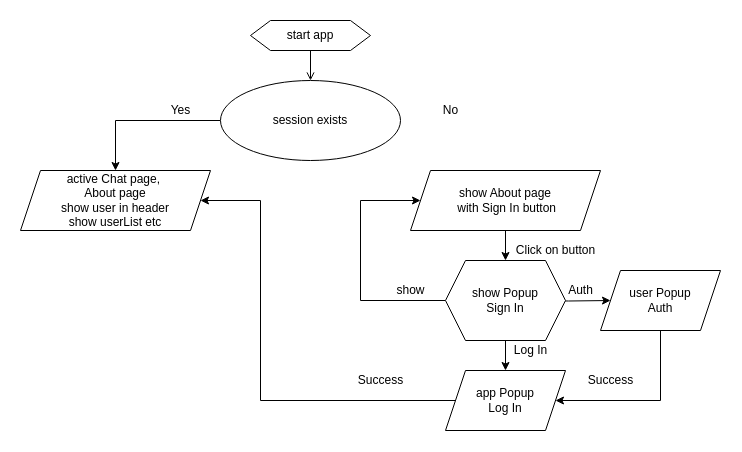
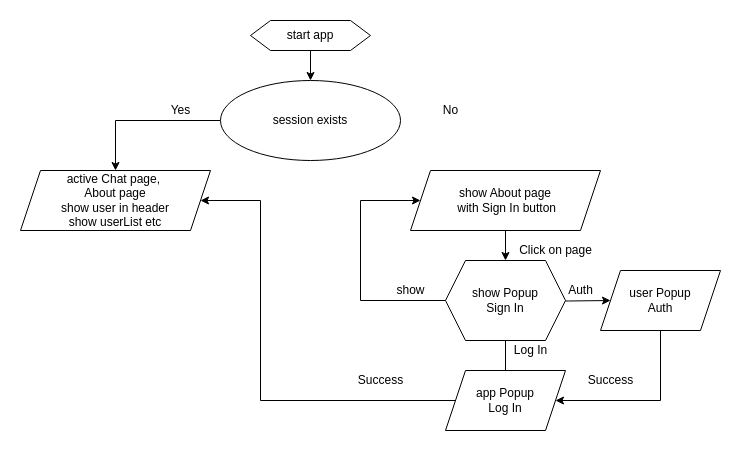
  <mxCell id="0" />
  <mxCell id="1" parent="0" />
- <mxCell id="2" value="" style="edgeStyle=orthogonalEdgeStyle;rounded=0;orthogonalLoop=1;jettySize=auto;html=1;endArrow=open;" edge="1" parent="1" source="3" target="5"><mxGeometry relative="1" as="geometry" /></mxCell>
+ <mxCell id="2" value="" style="edgeStyle=orthogonalEdgeStyle;rounded=0;orthogonalLoop=1;jettySize=auto;html=1;" edge="1" parent="1" source="3" target="5"><mxGeometry relative="1" as="geometry" /></mxCell>
  <mxCell id="3" value="start app" style="shape=hexagon;perimeter=hexagonPerimeter2;whiteSpace=wrap;html=1;fixedSize=1;" vertex="1" parent="1"><mxGeometry x="250" y="20" width="120" height="30" as="geometry" /></mxCell>
  <mxCell id="4" value="" style="edgeStyle=orthogonalEdgeStyle;rounded=0;orthogonalLoop=1;jettySize=auto;html=1;" edge="1" parent="1" source="5" target="6"><mxGeometry relative="1" as="geometry" /></mxCell>
  <mxCell id="5" value="session exists" style="ellipse;whiteSpace=wrap;html=1;" vertex="1" parent="1"><mxGeometry x="220" y="80" width="180" height="80" as="geometry" /></mxCell>
  <mxCell id="6" value="active Chat page,&amp;nbsp;&lt;br&gt;About page&lt;br&gt;show user in header&lt;br&gt;show userList etc" style="shape=parallelogram;perimeter=parallelogramPerimeter;whiteSpace=wrap;html=1;fixedSize=1;" vertex="1" parent="1"><mxGeometry x="20" y="170" width="190" height="60" as="geometry" /></mxCell>
  <mxCell id="7" value="Yes" style="text;html=1;align=center;verticalAlign=middle;resizable=0;points=[];autosize=1;strokeColor=none;" vertex="1" parent="1"><mxGeometry x="160" y="100" width="40" height="20" as="geometry" /></mxCell>
  <mxCell id="8" value="" style="edgeStyle=orthogonalEdgeStyle;rounded=0;orthogonalLoop=1;jettySize=auto;html=1;entryX=0.5;entryY=0;entryDx=0;entryDy=0;" edge="1" parent="1" source="9" target="18"><mxGeometry relative="1" as="geometry"><mxPoint x="505" y="250" as="targetPoint" /></mxGeometry></mxCell>
  <mxCell id="9" value="show About page&lt;br&gt;&amp;nbsp;with Sign In button" style="shape=parallelogram;perimeter=parallelogramPerimeter;whiteSpace=wrap;html=1;fixedSize=1;" vertex="1" parent="1"><mxGeometry x="410" y="170" width="190" height="60" as="geometry" /></mxCell>
  <mxCell id="10" value="No" style="text;html=1;align=center;verticalAlign=middle;resizable=0;points=[];autosize=1;strokeColor=none;" vertex="1" parent="1"><mxGeometry x="435" y="100" width="30" height="20" as="geometry" /></mxCell>
  <mxCell id="11" value="" style="edgeStyle=orthogonalEdgeStyle;rounded=0;orthogonalLoop=1;jettySize=auto;html=1;entryX=0;entryY=0.5;entryDx=0;entryDy=0;exitX=0;exitY=0.5;exitDx=0;exitDy=0;" edge="1" parent="1" source="18" target="9"><mxGeometry relative="1" as="geometry"><mxPoint x="475" y="300" as="sourcePoint" /><mxPoint x="390" y="265" as="targetPoint" /><Array as="points"><mxPoint x="360" y="300" /><mxPoint x="360" y="200" /></Array></mxGeometry></mxCell>
  <mxCell id="12" value="" style="edgeStyle=orthogonalEdgeStyle;rounded=0;orthogonalLoop=1;jettySize=auto;html=1;" edge="1" parent="1" target="16"><mxGeometry relative="1" as="geometry"><mxPoint x="535" y="300" as="sourcePoint" /></mxGeometry></mxCell>
- <mxCell id="13" value="Click on button" style="text;html=1;align=center;verticalAlign=middle;resizable=0;points=[];autosize=1;strokeColor=none;" vertex="1" parent="1"><mxGeometry x="510" y="240" width="90" height="20" as="geometry" /></mxCell>
+ <mxCell id="13" value="Click on page" style="text;html=1;align=center;verticalAlign=middle;resizable=0;points=[];autosize=1;strokeColor=none;" vertex="1" parent="1"><mxGeometry x="510" y="240" width="90" height="20" as="geometry" /></mxCell>
  <mxCell id="14" value="show" style="text;html=1;align=center;verticalAlign=middle;resizable=0;points=[];autosize=1;strokeColor=none;" vertex="1" parent="1"><mxGeometry x="385" y="280" width="50" height="20" as="geometry" /></mxCell>
  <mxCell id="15" style="edgeStyle=orthogonalEdgeStyle;rounded=0;orthogonalLoop=1;jettySize=auto;html=1;" edge="1" parent="1" source="16" target="21"><mxGeometry relative="1" as="geometry"><Array as="points"><mxPoint x="660" y="400" /></Array></mxGeometry></mxCell>
  <mxCell id="16" value="user Popup&lt;br&gt;Auth" style="shape=parallelogram;perimeter=parallelogramPerimeter;whiteSpace=wrap;html=1;fixedSize=1;" vertex="1" parent="1"><mxGeometry x="600" y="270" width="120" height="60" as="geometry" /></mxCell>
- <mxCell id="17" value="" style="edgeStyle=orthogonalEdgeStyle;rounded=0;orthogonalLoop=1;jettySize=auto;html=1;" edge="1" parent="1" source="18" target="21"><mxGeometry relative="1" as="geometry" /></mxCell>
+ <mxCell id="17" value="" style="edgeStyle=orthogonalEdgeStyle;rounded=0;orthogonalLoop=1;jettySize=auto;html=1;endArrow=none;" edge="1" parent="1" source="18" target="21"><mxGeometry relative="1" as="geometry" /></mxCell>
  <mxCell id="18" value="&lt;span&gt;show Popup&lt;/span&gt;&lt;br&gt;&lt;span&gt;Sign In&lt;/span&gt;" style="shape=hexagon;perimeter=hexagonPerimeter2;whiteSpace=wrap;html=1;fixedSize=1;" vertex="1" parent="1"><mxGeometry x="445" y="260" width="120" height="80" as="geometry" /></mxCell>
  <mxCell id="19" value="Auth" style="text;html=1;align=center;verticalAlign=middle;resizable=0;points=[];autosize=1;strokeColor=none;" vertex="1" parent="1"><mxGeometry x="560" y="280" width="40" height="20" as="geometry" /></mxCell>
  <mxCell id="20" value="" style="edgeStyle=orthogonalEdgeStyle;rounded=0;orthogonalLoop=1;jettySize=auto;html=1;entryX=1;entryY=0.5;entryDx=0;entryDy=0;" edge="1" parent="1" source="21" target="6"><mxGeometry relative="1" as="geometry"><mxPoint x="355" y="400" as="targetPoint" /><Array as="points"><mxPoint x="260" y="400" /><mxPoint x="260" y="200" /></Array></mxGeometry></mxCell>
  <mxCell id="21" value="&lt;span&gt;app Popup&lt;/span&gt;&lt;br&gt;&lt;span&gt;Log In&lt;/span&gt;" style="shape=parallelogram;perimeter=parallelogramPerimeter;whiteSpace=wrap;html=1;fixedSize=1;" vertex="1" parent="1"><mxGeometry x="445" y="370" width="120" height="60" as="geometry" /></mxCell>
  <mxCell id="22" value="Log In" style="text;html=1;align=center;verticalAlign=middle;resizable=0;points=[];autosize=1;strokeColor=none;" vertex="1" parent="1"><mxGeometry x="505" y="340" width="50" height="20" as="geometry" /></mxCell>
  <mxCell id="23" value="Success" style="text;html=1;align=center;verticalAlign=middle;resizable=0;points=[];autosize=1;strokeColor=none;" vertex="1" parent="1"><mxGeometry x="580" y="370" width="60" height="20" as="geometry" /></mxCell>
  <mxCell id="24" value="Success" style="text;html=1;align=center;verticalAlign=middle;resizable=0;points=[];autosize=1;strokeColor=none;" vertex="1" parent="1"><mxGeometry x="350" y="370" width="60" height="20" as="geometry" /></mxCell>
